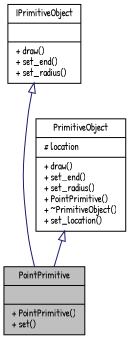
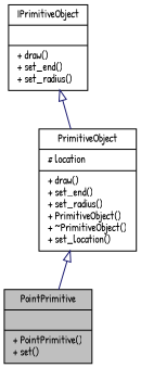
  digraph {
    fontname="Patrick Hand"
    node [color=black fillcolor=white fontname="Patrick Hand" fontsize=10 shape=record style=filled]
    edge [arrowtail=onormal color=midnightblue dir=back fontname="Patrick Hand" fontsize=10 labelfontname=Helvetica labelfontsize=10 style=solid]
    n1 [fillcolor=grey75 fontcolor=black height=0.2 label="{PointPrimitive\n||+ PointPrimitive()\l+ set()\l}" width=0.4]
-   n2 [height=0.2 label="{PrimitiveObject\n|# location\l|+ draw()\l+ set_end()\l+ set_radius()\l+ PointPrimitive()\l+ ~PrimitiveObject()\l+ set_location()\l}" width=0.4]
+   n2 [height=0.2 label="{PrimitiveObject\n|# location\l|+ draw()\l+ set_end()\l+ set_radius()\l+ PrimitiveObject()\l+ ~PrimitiveObject()\l+ set_location()\l}" width=0.4]
    n3 [height=0.2 label="{IPrimitiveObject\n||+ draw()\l+ set_end()\l+ set_radius()\l}" width=0.4]
    n2 -> n1
-   n3 -> n1
+   n3 -> n2
  }
